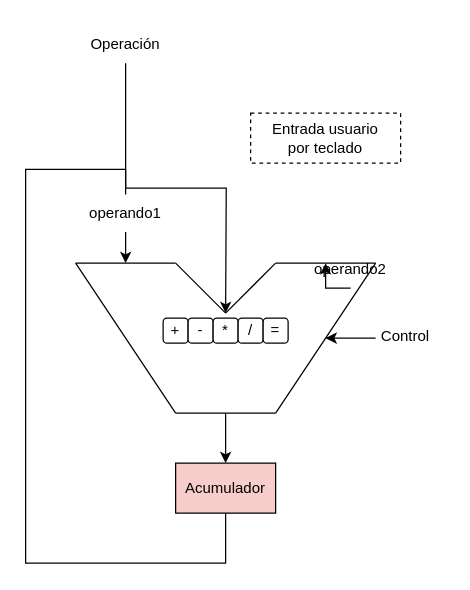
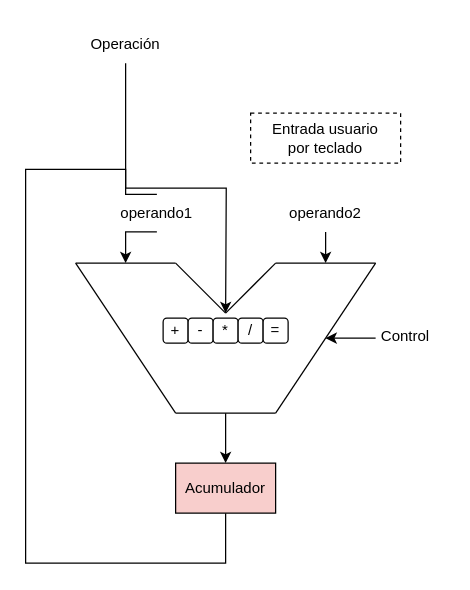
  <mxCell id="0" />
  <mxCell id="1" parent="0" />
  <mxCell id="2" value="" style="endArrow=none;html=1;rounded=0;" parent="1" edge="1"><mxGeometry width="50" height="50" relative="1" as="geometry"><mxPoint x="140" y="210" as="sourcePoint" /><mxPoint x="180" y="250" as="targetPoint" /></mxGeometry></mxCell>
  <mxCell id="3" value="" style="endArrow=none;html=1;rounded=0;" parent="1" edge="1"><mxGeometry width="50" height="50" relative="1" as="geometry"><mxPoint x="180" y="250" as="sourcePoint" /><mxPoint x="220" y="210" as="targetPoint" /></mxGeometry></mxCell>
  <mxCell id="4" value="" style="endArrow=none;html=1;rounded=0;" parent="1" edge="1"><mxGeometry width="50" height="50" relative="1" as="geometry"><mxPoint x="60" y="210" as="sourcePoint" /><mxPoint x="140" y="210" as="targetPoint" /></mxGeometry></mxCell>
  <mxCell id="5" value="" style="endArrow=none;html=1;rounded=0;" parent="1" edge="1"><mxGeometry width="50" height="50" relative="1" as="geometry"><mxPoint x="300" y="210" as="sourcePoint" /><mxPoint x="220" y="210" as="targetPoint" /></mxGeometry></mxCell>
  <mxCell id="6" value="" style="endArrow=none;html=1;rounded=0;" parent="1" edge="1"><mxGeometry width="50" height="50" relative="1" as="geometry"><mxPoint x="220" y="330" as="sourcePoint" /><mxPoint x="300" y="210" as="targetPoint" /></mxGeometry></mxCell>
  <mxCell id="7" value="" style="endArrow=none;html=1;rounded=0;" parent="1" edge="1"><mxGeometry width="50" height="50" relative="1" as="geometry"><mxPoint x="140" y="330" as="sourcePoint" /><mxPoint x="220" y="330" as="targetPoint" /><Array as="points"><mxPoint x="180" y="330" /></Array></mxGeometry></mxCell>
  <mxCell id="8" value="" style="endArrow=none;html=1;rounded=0;" parent="1" edge="1"><mxGeometry width="50" height="50" relative="1" as="geometry"><mxPoint x="60" y="210" as="sourcePoint" /><mxPoint x="140" y="330" as="targetPoint" /></mxGeometry></mxCell>
  <mxCell id="9" style="edgeStyle=orthogonalEdgeStyle;rounded=0;orthogonalLoop=1;jettySize=auto;html=1;exitX=0.5;exitY=1;exitDx=0;exitDy=0;startArrow=none;" parent="1" source="12" edge="1"><mxGeometry relative="1" as="geometry"><mxPoint x="100" y="210" as="targetPoint" /></mxGeometry></mxCell>
  <mxCell id="10" style="edgeStyle=orthogonalEdgeStyle;rounded=0;orthogonalLoop=1;jettySize=auto;html=1;exitX=0.5;exitY=1;exitDx=0;exitDy=0;entryX=0.5;entryY=0;entryDx=0;entryDy=0;endArrow=none;" edge="1" parent="1" source="11" target="12"><mxGeometry relative="1" as="geometry"><Array as="points"><mxPoint x="180" y="450" /><mxPoint x="20" y="450" /><mxPoint x="20" y="135" /><mxPoint x="100" y="135" /></Array></mxGeometry></mxCell>
  <mxCell id="11" value="Acumulador" style="rounded=0;whiteSpace=wrap;html=1;fillColor=#f8cecc;" parent="1" vertex="1"><mxGeometry x="140" y="370" width="80" height="40" as="geometry" /></mxCell>
- <mxCell id="12" value="operando1" style="text;html=1;strokeColor=none;fillColor=none;align=center;verticalAlign=middle;whiteSpace=wrap;rounded=0;" parent="1" vertex="1"><mxGeometry x="70" y="155" width="60" height="30" as="geometry" /></mxCell>
+ <mxCell id="12" value="operando1" style="text;html=1;strokeColor=none;fillColor=none;align=center;verticalAlign=middle;whiteSpace=wrap;rounded=0;" parent="1" vertex="1"><mxGeometry x="95" y="155" width="60" height="30" as="geometry" /></mxCell>
  <mxCell id="13" style="edgeStyle=orthogonalEdgeStyle;rounded=0;orthogonalLoop=1;jettySize=auto;html=1;exitX=0.5;exitY=1;exitDx=0;exitDy=0;startArrow=none;startFill=0;endArrow=classic;endFill=1;" parent="1" source="14" edge="1"><mxGeometry relative="1" as="geometry"><mxPoint x="260" y="210" as="targetPoint" /></mxGeometry></mxCell>
- <mxCell id="14" value="operando2" style="text;html=1;strokeColor=none;fillColor=none;align=center;verticalAlign=middle;whiteSpace=wrap;rounded=0;" parent="1" vertex="1"><mxGeometry x="250" y="200" width="60" height="30" as="geometry" /></mxCell>
+ <mxCell id="14" value="operando2" style="text;html=1;strokeColor=none;fillColor=none;align=center;verticalAlign=middle;whiteSpace=wrap;rounded=0;" parent="1" vertex="1"><mxGeometry x="230" y="155" width="60" height="30" as="geometry" /></mxCell>
  <mxCell id="15" value="Entrada usuario&lt;br&gt;por teclado" style="rounded=0;whiteSpace=wrap;html=1;dashed=1;" parent="1" vertex="1"><mxGeometry x="200" y="90" width="120" height="40" as="geometry" /></mxCell>
  <mxCell id="16" style="edgeStyle=orthogonalEdgeStyle;rounded=0;orthogonalLoop=1;jettySize=auto;html=1;exitX=0.5;exitY=1;exitDx=0;exitDy=0;startArrow=none;startFill=0;endArrow=classic;endFill=1;" parent="1" source="17" edge="1"><mxGeometry relative="1" as="geometry"><mxPoint x="180" y="250" as="targetPoint" /></mxGeometry></mxCell>
  <mxCell id="17" value="Operación" style="text;html=1;strokeColor=none;fillColor=none;align=center;verticalAlign=middle;whiteSpace=wrap;rounded=0;" parent="1" vertex="1"><mxGeometry x="70" y="20" width="60" height="30" as="geometry" /></mxCell>
  <mxCell id="18" value="" style="endArrow=classic;html=1;rounded=0;" parent="1" edge="1"><mxGeometry width="50" height="50" relative="1" as="geometry"><mxPoint x="300" y="270" as="sourcePoint" /><mxPoint x="260" y="270" as="targetPoint" /></mxGeometry></mxCell>
  <mxCell id="19" value="Control" style="text;html=1;strokeColor=none;fillColor=none;align=center;verticalAlign=middle;whiteSpace=wrap;rounded=0;" parent="1" vertex="1"><mxGeometry x="294" y="254" width="60" height="30" as="geometry" /></mxCell>
  <mxCell id="20" value="+" style="rounded=1;whiteSpace=wrap;html=1;" parent="1" vertex="1"><mxGeometry x="130" y="254" width="20" height="20" as="geometry" /></mxCell>
  <mxCell id="21" value="-" style="rounded=1;whiteSpace=wrap;html=1;" parent="1" vertex="1"><mxGeometry x="150" y="254" width="20" height="20" as="geometry" /></mxCell>
  <mxCell id="22" value="*" style="rounded=1;whiteSpace=wrap;html=1;" parent="1" vertex="1"><mxGeometry x="170" y="254" width="20" height="20" as="geometry" /></mxCell>
  <mxCell id="23" value="/" style="rounded=1;whiteSpace=wrap;html=1;" parent="1" vertex="1"><mxGeometry x="190" y="254" width="20" height="20" as="geometry" /></mxCell>
  <mxCell id="24" value="=" style="rounded=1;whiteSpace=wrap;html=1;" parent="1" vertex="1"><mxGeometry x="210" y="254" width="20" height="20" as="geometry" /></mxCell>
  <mxCell id="25" value="" style="endArrow=classic;html=1;rounded=0;" edge="1" parent="1" target="11"><mxGeometry width="50" height="50" relative="1" as="geometry"><mxPoint x="180" y="330" as="sourcePoint" /><mxPoint x="260" y="280" as="targetPoint" /></mxGeometry></mxCell>
